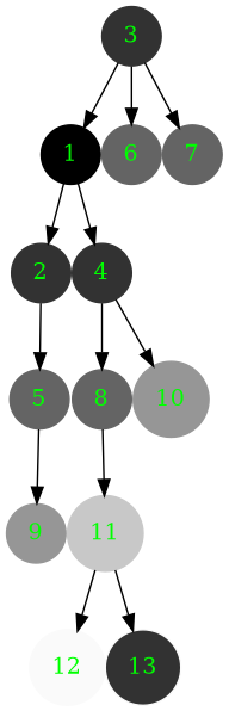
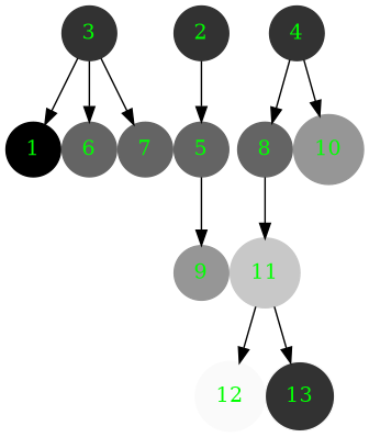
  digraph {
    nodesep=0.00
    ordering=out
    node [color="#646464" fillcolor="#323232" fontcolor=green shape=circle style=filled]
    edge [color="#000000"]
    1 [color="#000000" fillcolor="#000000"]
    2 [color="#323232"]
    4 [color="#323232"]
    5 [fillcolor="#646464"]
    3 [color="#323232"]
    6 [fillcolor="#646464"]
    7 [fillcolor="#646464"]
    8 [fillcolor="#646464"]
    10 [color="#969696" fillcolor="#969696"]
    9 [color="#969696" fillcolor="#969696"]
    11 [color="#C8C8C8" fillcolor="#C8C8C8"]
    12 [color="#FAFAFA" fillcolor="#FAFAFA"]
    13 [color="#FAFAFA"]
-   1 -> 2
-   1 -> 4
    2 -> 5
    4 -> 8
    4 -> 10
    5 -> 9
    3 -> 1
    3 -> 6
    3 -> 7
    8 -> 11
    11 -> 12
    11 -> 13
  }
